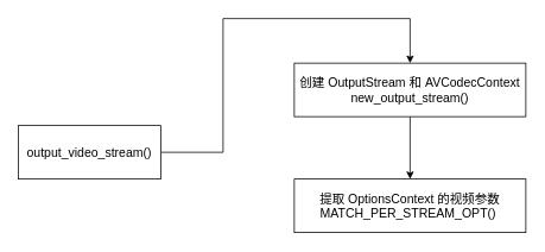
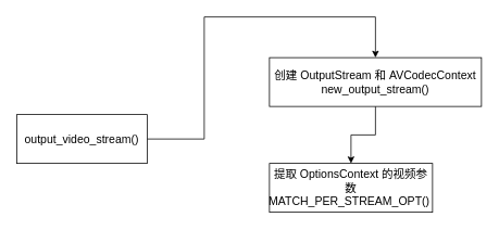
  <mxCell id="0" />
  <mxCell id="1" parent="0" />
  <mxCell id="2" style="edgeStyle=orthogonalEdgeStyle;rounded=0;orthogonalLoop=1;jettySize=auto;html=1;fontSize=14;entryX=0.5;entryY=0;entryDx=0;entryDy=0;" parent="1" source="3" target="5" edge="1"><mxGeometry relative="1" as="geometry"><mxPoint x="260" y="170" as="targetPoint" /><Array as="points"><mxPoint x="250" y="170" /><mxPoint x="250" y="20" /><mxPoint x="460" y="20" /></Array></mxGeometry></mxCell>
  <mxCell id="3" value="output_video_stream()" style="rounded=0;whiteSpace=wrap;html=1;fontSize=14;" parent="1" vertex="1"><mxGeometry x="20" y="140" width="160" height="60" as="geometry" /></mxCell>
  <mxCell id="4" style="edgeStyle=orthogonalEdgeStyle;rounded=0;orthogonalLoop=1;jettySize=auto;html=1;fontSize=14;" edge="1" parent="1" source="5" target="6"><mxGeometry relative="1" as="geometry" /></mxCell>
  <mxCell id="5" value="&lt;font style=&quot;font-size: 14px;&quot;&gt;创建&amp;nbsp;OutputStream 和&amp;nbsp;AVCodecContext&lt;br&gt;new_output_stream()&lt;/font&gt;" style="rounded=0;whiteSpace=wrap;html=1;" vertex="1" parent="1"><mxGeometry x="330" y="70" width="260" height="60" as="geometry" /></mxCell>
- <mxCell id="6" value="&lt;span style=&quot;font-size: 14px;&quot;&gt;提取 OptionsContext 的视频参数&lt;/span&gt;&lt;br&gt;&lt;span style=&quot;font-size: 14px;&quot;&gt;MATCH_PER_STREAM_OPT()&amp;nbsp;&lt;/span&gt;" style="rounded=0;whiteSpace=wrap;html=1;" vertex="1" parent="1"><mxGeometry x="330" y="200" width="260" height="60" as="geometry" /></mxCell>
+ <mxCell id="6" value="&lt;span style=&quot;font-size: 14px;&quot;&gt;提取 OptionsContext 的视频参数&lt;/span&gt;&lt;br&gt;&lt;span style=&quot;font-size: 14px;&quot;&gt;MATCH_PER_STREAM_OPT()&amp;nbsp;&lt;/span&gt;" style="rounded=0;whiteSpace=wrap;html=1;" vertex="1" parent="1"><mxGeometry x="330" y="200" width="200" height="60" as="geometry" /></mxCell>
